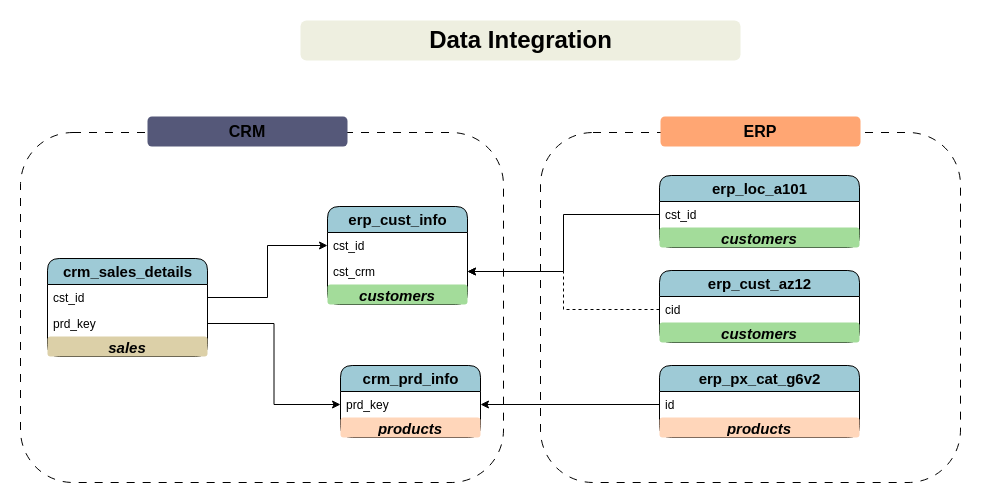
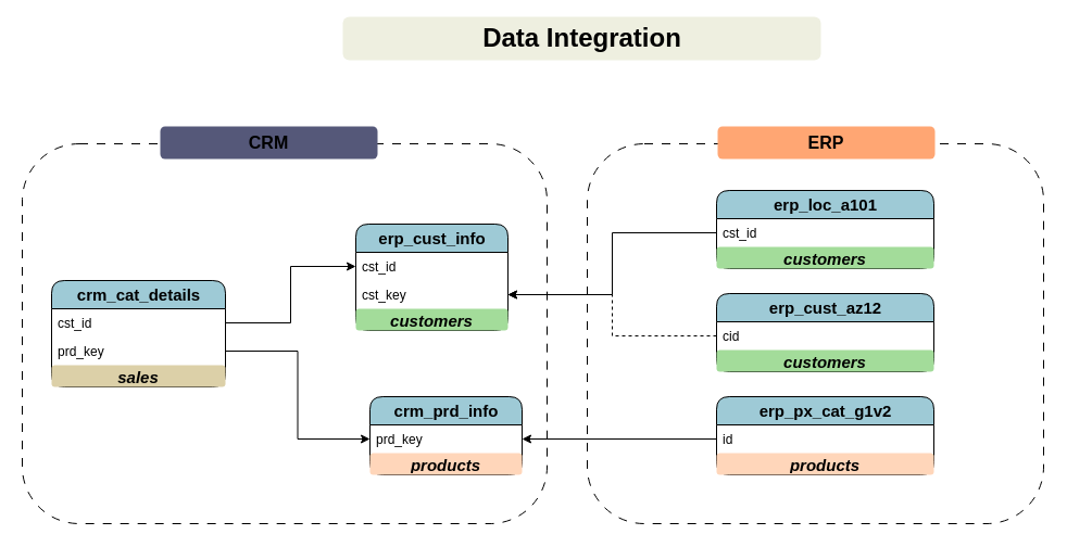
  <mxCell id="0" />
  <mxCell id="1" parent="0" />
  <mxCell id="2" value="&lt;font style=&quot;font-size: 15px; color: rgb(0, 0, 0);&quot;&gt;&lt;b&gt;crm_prd_info&lt;/b&gt;&lt;/font&gt;" style="swimlane;fontStyle=0;childLayout=stackLayout;horizontal=1;startSize=26;fillColor=#9ECAD6;horizontalStack=0;resizeParent=1;resizeParentMax=0;resizeLast=0;collapsible=1;marginBottom=0;html=1;rounded=1;" parent="1" vertex="1"><mxGeometry x="340" y="365" width="140" height="72" as="geometry" /></mxCell>
  <mxCell id="3" value="prd_key" style="text;strokeColor=none;fillColor=none;align=left;verticalAlign=top;spacingLeft=4;spacingRight=4;overflow=hidden;rotatable=0;points=[[0,0.5],[1,0.5]];portConstraint=eastwest;whiteSpace=wrap;html=1;" parent="2" vertex="1"><mxGeometry y="26" width="140" height="26" as="geometry" /></mxCell>
  <mxCell id="4" value="&lt;font style=&quot;color: rgb(0, 0, 0); font-size: 15px;&quot;&gt;&lt;b style=&quot;&quot;&gt;&lt;i style=&quot;&quot;&gt;products&lt;/i&gt;&lt;/b&gt;&lt;/font&gt;" style="text;html=1;strokeColor=none;fillColor=#FFD6BA;align=center;verticalAlign=middle;whiteSpace=wrap;overflow=hidden;rounded=1;" parent="2" vertex="1"><mxGeometry y="52" width="140" height="20" as="geometry" /></mxCell>
- <mxCell id="5" value="&lt;font style=&quot;font-size: 15px;&quot;&gt;&lt;b&gt;crm_sales_details&lt;/b&gt;&lt;/font&gt;" style="swimlane;fontStyle=0;childLayout=stackLayout;horizontal=1;startSize=26;fillColor=#9ECAD6;horizontalStack=0;resizeParent=1;resizeParentMax=0;resizeLast=0;collapsible=1;marginBottom=0;html=1;rounded=1;strokeColor=default;align=center;verticalAlign=middle;fontFamily=Helvetica;fontSize=12;fontColor=default;swimlaneLine=1;shadow=0;" parent="1" vertex="1"><mxGeometry x="47" y="258" width="160" height="98" as="geometry" /></mxCell>
+ <mxCell id="5" value="&lt;font style=&quot;font-size: 15px;&quot;&gt;&lt;b&gt;crm_cat_details&lt;/b&gt;&lt;/font&gt;" style="swimlane;fontStyle=0;childLayout=stackLayout;horizontal=1;startSize=26;fillColor=#9ECAD6;horizontalStack=0;resizeParent=1;resizeParentMax=0;resizeLast=0;collapsible=1;marginBottom=0;html=1;rounded=1;strokeColor=default;align=center;verticalAlign=middle;fontFamily=Helvetica;fontSize=12;fontColor=default;swimlaneLine=1;shadow=0;" parent="1" vertex="1"><mxGeometry x="47" y="258" width="160" height="98" as="geometry" /></mxCell>
  <mxCell id="6" value="cst_id&lt;span style=&quot;white-space: pre;&quot;&gt;&#09;&lt;/span&gt;" style="text;strokeColor=none;fillColor=none;align=left;verticalAlign=top;spacingLeft=4;spacingRight=4;overflow=hidden;rotatable=0;points=[[0,0.5],[1,0.5]];portConstraint=eastwest;whiteSpace=wrap;html=1;fontFamily=Helvetica;fontSize=12;fontColor=default;fontStyle=0;horizontal=1;" parent="5" vertex="1"><mxGeometry y="26" width="160" height="26" as="geometry" /></mxCell>
  <mxCell id="7" value="prd_key" style="text;strokeColor=none;fillColor=none;align=left;verticalAlign=top;spacingLeft=4;spacingRight=4;overflow=hidden;rotatable=0;points=[[0,0.5],[1,0.5]];portConstraint=eastwest;whiteSpace=wrap;html=1;fontFamily=Helvetica;fontSize=12;fontColor=default;fontStyle=0;horizontal=1;" parent="5" vertex="1"><mxGeometry y="52" width="160" height="26" as="geometry" /></mxCell>
  <mxCell id="8" value="&lt;font style=&quot;color: rgb(0, 0, 0); font-size: 15px;&quot;&gt;&lt;b style=&quot;&quot;&gt;&lt;i style=&quot;&quot;&gt;sales&lt;/i&gt;&lt;/b&gt;&lt;/font&gt;" style="text;html=1;strokeColor=none;fillColor=#DCD0A8;align=center;verticalAlign=middle;whiteSpace=wrap;overflow=hidden;rounded=1;" parent="5" vertex="1"><mxGeometry y="78" width="160" height="20" as="geometry" /></mxCell>
  <mxCell id="9" value="&lt;font style=&quot;font-size: 15px;&quot;&gt;&lt;b&gt;erp_cust_info&lt;/b&gt;&lt;/font&gt;" style="swimlane;fontStyle=0;childLayout=stackLayout;horizontal=1;startSize=26;fillColor=#9ECAD6;horizontalStack=0;resizeParent=1;resizeParentMax=0;resizeLast=0;collapsible=1;marginBottom=0;html=1;rounded=1;strokeColor=default;align=center;verticalAlign=middle;fontFamily=Helvetica;fontSize=12;fontColor=default;" parent="1" vertex="1"><mxGeometry x="327" y="206" width="140" height="98" as="geometry" /></mxCell>
  <mxCell id="10" value="cst_id&lt;span style=&quot;white-space: pre;&quot;&gt;&#09;&lt;/span&gt;" style="text;strokeColor=none;fillColor=none;align=left;verticalAlign=top;spacingLeft=4;spacingRight=4;overflow=hidden;rotatable=0;points=[[0,0.5],[1,0.5]];portConstraint=eastwest;whiteSpace=wrap;html=1;fontFamily=Helvetica;fontSize=12;fontColor=default;fontStyle=0;horizontal=1;" parent="9" vertex="1"><mxGeometry y="26" width="140" height="26" as="geometry" /></mxCell>
- <mxCell id="11" value="cst_crm" style="text;strokeColor=none;fillColor=none;align=left;verticalAlign=top;spacingLeft=4;spacingRight=4;overflow=hidden;rotatable=0;points=[[0,0.5],[1,0.5]];portConstraint=eastwest;whiteSpace=wrap;html=1;fontFamily=Helvetica;fontSize=12;fontColor=default;fontStyle=0;horizontal=1;" parent="9" vertex="1"><mxGeometry y="52" width="140" height="26" as="geometry" /></mxCell>
+ <mxCell id="11" value="cst_key" style="text;strokeColor=none;fillColor=none;align=left;verticalAlign=top;spacingLeft=4;spacingRight=4;overflow=hidden;rotatable=0;points=[[0,0.5],[1,0.5]];portConstraint=eastwest;whiteSpace=wrap;html=1;fontFamily=Helvetica;fontSize=12;fontColor=default;fontStyle=0;horizontal=1;" parent="9" vertex="1"><mxGeometry y="52" width="140" height="26" as="geometry" /></mxCell>
  <mxCell id="12" value="&lt;font style=&quot;color: rgb(0, 0, 0); font-size: 15px;&quot;&gt;&lt;b style=&quot;&quot;&gt;&lt;i style=&quot;&quot;&gt;customers&lt;/i&gt;&lt;/b&gt;&lt;/font&gt;" style="text;html=1;strokeColor=none;fillColor=#A3DC9A;align=center;verticalAlign=middle;whiteSpace=wrap;overflow=hidden;rounded=1;" parent="9" vertex="1"><mxGeometry y="78" width="140" height="20" as="geometry" /></mxCell>
  <mxCell id="13" style="edgeStyle=orthogonalEdgeStyle;rounded=0;orthogonalLoop=1;jettySize=auto;html=1;" parent="1" source="6" target="10" edge="1"><mxGeometry relative="1" as="geometry" /></mxCell>
  <mxCell id="14" value="" style="rounded=1;whiteSpace=wrap;html=1;dashed=1;dashPattern=8 8;fillColor=none;" parent="1" vertex="1"><mxGeometry x="20" y="132" width="483" height="350" as="geometry" /></mxCell>
  <mxCell id="15" value="&lt;font style=&quot;font-size: 16px;&quot;&gt;&lt;b&gt;CRM&lt;/b&gt;&lt;/font&gt;" style="text;html=1;strokeColor=none;fillColor=#555879;align=center;verticalAlign=middle;whiteSpace=wrap;overflow=hidden;rounded=1;" parent="1" vertex="1"><mxGeometry x="147" y="116" width="200" height="30" as="geometry" /></mxCell>
- <mxCell id="16" value="&lt;font style=&quot;font-size: 15px; color: rgb(0, 0, 0);&quot;&gt;&lt;b&gt;erp_px_cat_g6v2&lt;/b&gt;&lt;/font&gt;" style="swimlane;fontStyle=0;childLayout=stackLayout;horizontal=1;startSize=26;fillColor=#9ECAD6;horizontalStack=0;resizeParent=1;resizeParentMax=0;resizeLast=0;collapsible=1;marginBottom=0;html=1;rounded=1;" parent="1" vertex="1"><mxGeometry x="659" y="365" width="200" height="72" as="geometry" /></mxCell>
+ <mxCell id="16" value="&lt;font style=&quot;font-size: 15px; color: rgb(0, 0, 0);&quot;&gt;&lt;b&gt;erp_px_cat_g1v2&lt;/b&gt;&lt;/font&gt;" style="swimlane;fontStyle=0;childLayout=stackLayout;horizontal=1;startSize=26;fillColor=#9ECAD6;horizontalStack=0;resizeParent=1;resizeParentMax=0;resizeLast=0;collapsible=1;marginBottom=0;html=1;rounded=1;" parent="1" vertex="1"><mxGeometry x="659" y="365" width="200" height="72" as="geometry" /></mxCell>
  <mxCell id="17" value="id" style="text;strokeColor=none;fillColor=none;align=left;verticalAlign=top;spacingLeft=4;spacingRight=4;overflow=hidden;rotatable=0;points=[[0,0.5],[1,0.5]];portConstraint=eastwest;whiteSpace=wrap;html=1;" parent="16" vertex="1"><mxGeometry y="26" width="200" height="26" as="geometry" /></mxCell>
  <mxCell id="18" value="&lt;font style=&quot;color: rgb(0, 0, 0); font-size: 15px;&quot;&gt;&lt;b style=&quot;&quot;&gt;&lt;i style=&quot;&quot;&gt;products&lt;/i&gt;&lt;/b&gt;&lt;/font&gt;" style="text;html=1;strokeColor=none;fillColor=#FFD6BA;align=center;verticalAlign=middle;whiteSpace=wrap;overflow=hidden;rounded=1;" parent="16" vertex="1"><mxGeometry y="52" width="200" height="20" as="geometry" /></mxCell>
  <mxCell id="19" value="&lt;font style=&quot;font-size: 15px; color: rgb(0, 0, 0);&quot;&gt;&lt;b&gt;erp_loc_a101&lt;/b&gt;&lt;/font&gt;" style="swimlane;fontStyle=0;childLayout=stackLayout;horizontal=1;startSize=26;fillColor=#9ECAD6;horizontalStack=0;resizeParent=1;resizeParentMax=0;resizeLast=0;collapsible=1;marginBottom=0;html=1;rounded=1;strokeColor=default;align=center;verticalAlign=middle;fontFamily=Helvetica;fontSize=12;fontColor=default;swimlaneLine=1;shadow=0;" parent="1" vertex="1"><mxGeometry x="659" y="175" width="200" height="72" as="geometry" /></mxCell>
  <mxCell id="20" value="cst_id&lt;span style=&quot;white-space: pre;&quot;&gt;&#09;&lt;/span&gt;" style="text;strokeColor=none;fillColor=none;align=left;verticalAlign=top;spacingLeft=4;spacingRight=4;overflow=hidden;rotatable=0;points=[[0,0.5],[1,0.5]];portConstraint=eastwest;whiteSpace=wrap;html=1;fontFamily=Helvetica;fontSize=12;fontColor=default;fontStyle=0;horizontal=1;" parent="19" vertex="1"><mxGeometry y="26" width="200" height="26" as="geometry" /></mxCell>
  <mxCell id="21" value="&lt;font style=&quot;color: rgb(0, 0, 0); font-size: 15px;&quot;&gt;&lt;b style=&quot;&quot;&gt;&lt;i style=&quot;&quot;&gt;customers&lt;/i&gt;&lt;/b&gt;&lt;/font&gt;" style="text;html=1;strokeColor=none;fillColor=#A3DC9A;align=center;verticalAlign=middle;whiteSpace=wrap;overflow=hidden;rounded=1;" parent="19" vertex="1"><mxGeometry y="52" width="200" height="20" as="geometry" /></mxCell>
  <mxCell id="22" value="&lt;font style=&quot;font-size: 15px; color: rgb(0, 0, 0);&quot;&gt;&lt;b&gt;erp_cust_az12&lt;/b&gt;&lt;/font&gt;" style="swimlane;fontStyle=0;childLayout=stackLayout;horizontal=1;startSize=26;fillColor=#9ECAD6;horizontalStack=0;resizeParent=1;resizeParentMax=0;resizeLast=0;collapsible=1;marginBottom=0;html=1;rounded=1;strokeColor=default;align=center;verticalAlign=middle;fontFamily=Helvetica;fontSize=12;fontColor=default;" parent="1" vertex="1"><mxGeometry x="659" y="270" width="200" height="72" as="geometry" /></mxCell>
  <mxCell id="23" value="cid" style="text;strokeColor=none;fillColor=none;align=left;verticalAlign=top;spacingLeft=4;spacingRight=4;overflow=hidden;rotatable=0;points=[[0,0.5],[1,0.5]];portConstraint=eastwest;whiteSpace=wrap;html=1;fontFamily=Helvetica;fontSize=12;fontColor=default;fontStyle=0;horizontal=1;" parent="22" vertex="1"><mxGeometry y="26" width="200" height="26" as="geometry" /></mxCell>
  <mxCell id="24" value="&lt;font style=&quot;color: rgb(0, 0, 0); font-size: 15px;&quot;&gt;&lt;b style=&quot;&quot;&gt;&lt;i style=&quot;&quot;&gt;customers&lt;/i&gt;&lt;/b&gt;&lt;/font&gt;" style="text;html=1;strokeColor=none;fillColor=#A3DC9A;align=center;verticalAlign=middle;whiteSpace=wrap;overflow=hidden;rounded=1;" parent="22" vertex="1"><mxGeometry y="52" width="200" height="20" as="geometry" /></mxCell>
  <mxCell id="25" value="" style="rounded=1;whiteSpace=wrap;html=1;dashed=1;dashPattern=8 8;fillColor=none;" parent="1" vertex="1"><mxGeometry x="540" y="132" width="420" height="350" as="geometry" /></mxCell>
  <mxCell id="26" value="&lt;font style=&quot;font-size: 16px;&quot;&gt;&lt;b&gt;ERP&lt;/b&gt;&lt;/font&gt;" style="text;html=1;strokeColor=none;fillColor=#FFA673;align=center;verticalAlign=middle;whiteSpace=wrap;overflow=hidden;rounded=1;" parent="1" vertex="1"><mxGeometry x="660" y="116" width="200" height="30" as="geometry" /></mxCell>
- <mxCell id="27" value="&lt;font style=&quot;color: rgb(0, 0, 0);&quot;&gt;Data Integration&lt;/font&gt;" style="text;strokeColor=none;fillColor=#EEEFE0;html=1;fontSize=24;fontStyle=1;verticalAlign=middle;align=center;rounded=1;" parent="1" vertex="1"><mxGeometry x="300" y="20" width="440" height="40" as="geometry" /></mxCell>
+ <mxCell id="27" value="&lt;font style=&quot;color: rgb(0, 0, 0);&quot;&gt;Data Integration&lt;/font&gt;" style="text;strokeColor=none;fillColor=#EEEFE0;html=1;fontSize=24;fontStyle=1;verticalAlign=middle;align=center;rounded=1;" parent="1" vertex="1"><mxGeometry x="315" y="15" width="440" height="40" as="geometry" /></mxCell>
  <mxCell id="28" style="edgeStyle=orthogonalEdgeStyle;rounded=0;orthogonalLoop=1;jettySize=auto;html=1;entryX=1;entryY=0.5;entryDx=0;entryDy=0;dashed=1;" edge="1" parent="1" source="23" target="11"><mxGeometry relative="1" as="geometry" /></mxCell>
  <mxCell id="29" style="edgeStyle=orthogonalEdgeStyle;rounded=0;orthogonalLoop=1;jettySize=auto;html=1;" edge="1" parent="1" source="20" target="11"><mxGeometry relative="1" as="geometry" /></mxCell>
  <mxCell id="30" style="edgeStyle=orthogonalEdgeStyle;rounded=0;orthogonalLoop=1;jettySize=auto;html=1;entryX=0;entryY=0.5;entryDx=0;entryDy=0;" edge="1" parent="1" source="7" target="3"><mxGeometry relative="1" as="geometry" /></mxCell>
  <mxCell id="31" style="edgeStyle=orthogonalEdgeStyle;rounded=0;orthogonalLoop=1;jettySize=auto;html=1;entryX=1;entryY=0.5;entryDx=0;entryDy=0;" edge="1" parent="1" source="17" target="3"><mxGeometry relative="1" as="geometry" /></mxCell>
